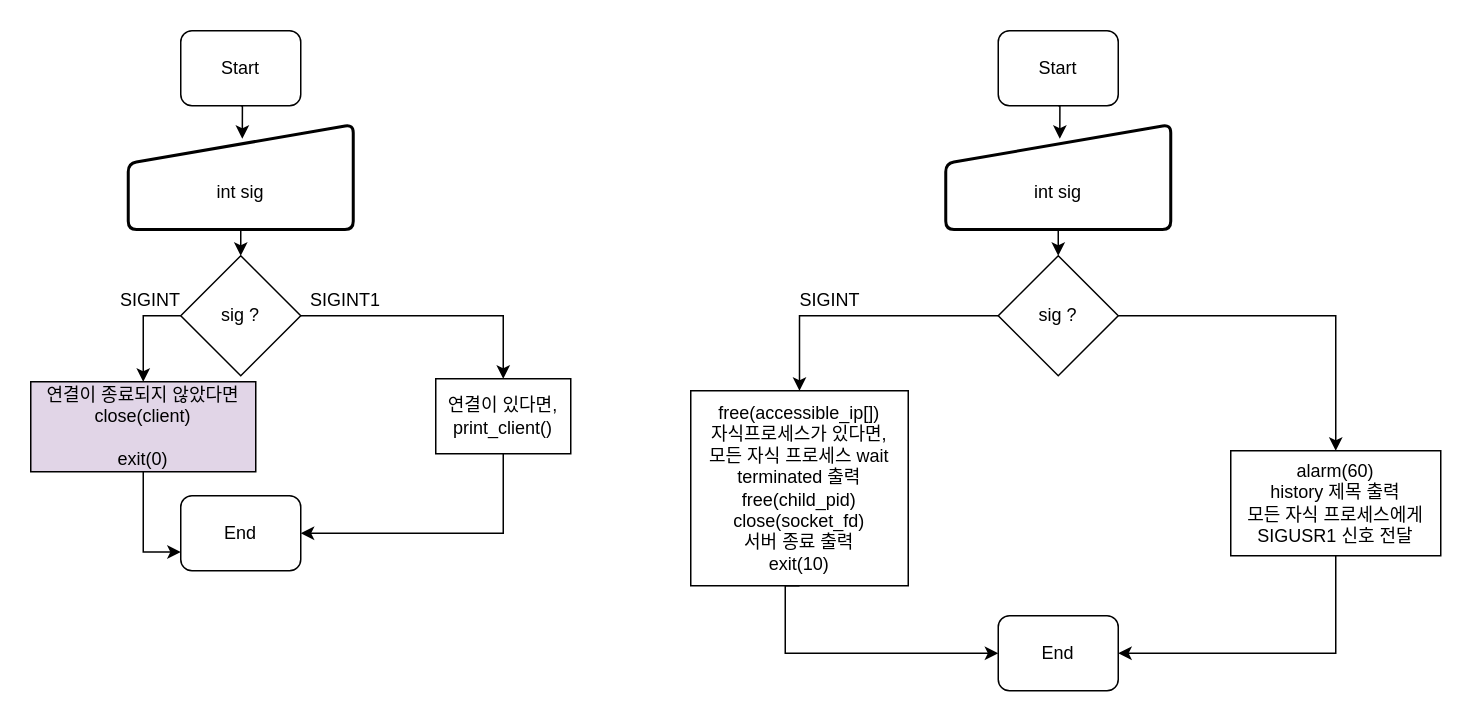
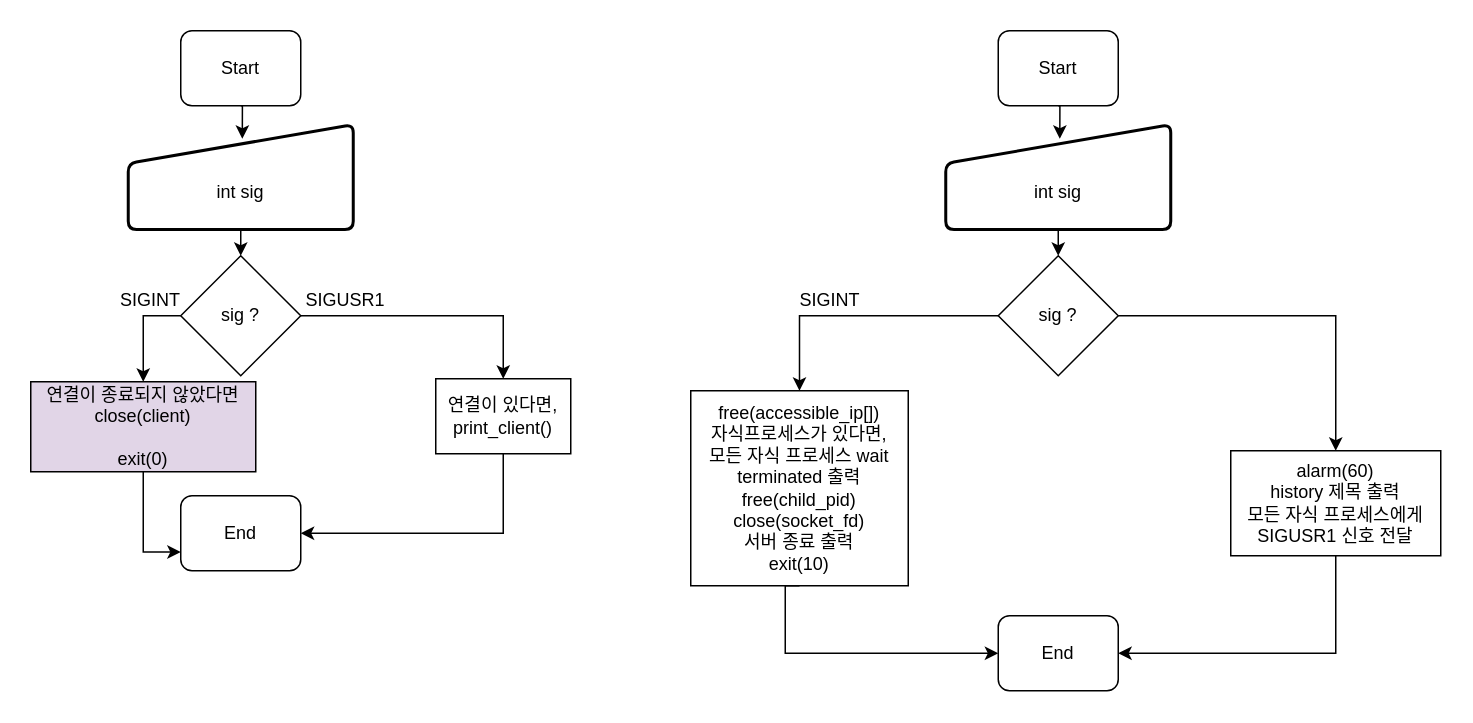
  <mxCell id="0" />
  <mxCell id="1" parent="0" />
  <mxCell id="2" style="edgeStyle=orthogonalEdgeStyle;rounded=0;orthogonalLoop=1;jettySize=auto;html=1;exitX=0.5;exitY=1;exitDx=0;exitDy=0;entryX=0.507;entryY=0.136;entryDx=0;entryDy=0;entryPerimeter=0;" parent="1" source="3" target="5" edge="1"><mxGeometry relative="1" as="geometry" /></mxCell>
  <mxCell id="3" value="Start" style="rounded=1;whiteSpace=wrap;html=1;" parent="1" vertex="1"><mxGeometry x="665" y="20" width="80" height="50" as="geometry" /></mxCell>
  <mxCell id="4" style="edgeStyle=orthogonalEdgeStyle;rounded=0;orthogonalLoop=1;jettySize=auto;html=1;exitX=0.5;exitY=1;exitDx=0;exitDy=0;entryX=0.5;entryY=0;entryDx=0;entryDy=0;" parent="1" source="5" target="23" edge="1"><mxGeometry relative="1" as="geometry" /></mxCell>
  <mxCell id="5" value="" style="verticalLabelPosition=bottom;verticalAlign=top;html=1;strokeWidth=2;shape=manualInput;whiteSpace=wrap;rounded=1;size=26;arcSize=11;" parent="1" vertex="1"><mxGeometry x="630" y="82.5" width="150" height="70" as="geometry" /></mxCell>
  <mxCell id="6" value="int sig&lt;br&gt;" style="text;html=1;strokeColor=none;fillColor=none;align=center;verticalAlign=middle;whiteSpace=wrap;rounded=0;" parent="1" vertex="1"><mxGeometry x="625" y="117.5" width="160" height="20" as="geometry" /></mxCell>
  <mxCell id="7" style="edgeStyle=orthogonalEdgeStyle;rounded=0;orthogonalLoop=1;jettySize=auto;html=1;exitX=0.5;exitY=1;exitDx=0;exitDy=0;entryX=0.507;entryY=0.136;entryDx=0;entryDy=0;entryPerimeter=0;" parent="1" source="8" target="10" edge="1"><mxGeometry relative="1" as="geometry" /></mxCell>
  <mxCell id="8" value="Start" style="rounded=1;whiteSpace=wrap;html=1;" parent="1" vertex="1"><mxGeometry x="120" y="20" width="80" height="50" as="geometry" /></mxCell>
  <mxCell id="9" style="edgeStyle=orthogonalEdgeStyle;rounded=0;orthogonalLoop=1;jettySize=auto;html=1;exitX=0.5;exitY=1;exitDx=0;exitDy=0;entryX=0.5;entryY=0;entryDx=0;entryDy=0;" parent="1" source="10" target="14" edge="1"><mxGeometry relative="1" as="geometry" /></mxCell>
  <mxCell id="10" value="" style="verticalLabelPosition=bottom;verticalAlign=top;html=1;strokeWidth=2;shape=manualInput;whiteSpace=wrap;rounded=1;size=26;arcSize=11;" parent="1" vertex="1"><mxGeometry x="85" y="82.5" width="150" height="70" as="geometry" /></mxCell>
  <mxCell id="11" value="int sig&lt;br&gt;" style="text;html=1;strokeColor=none;fillColor=none;align=center;verticalAlign=middle;whiteSpace=wrap;rounded=0;" parent="1" vertex="1"><mxGeometry x="80" y="117.5" width="160" height="20" as="geometry" /></mxCell>
  <mxCell id="12" style="edgeStyle=orthogonalEdgeStyle;rounded=0;orthogonalLoop=1;jettySize=auto;html=1;exitX=0;exitY=0.5;exitDx=0;exitDy=0;entryX=0.5;entryY=0;entryDx=0;entryDy=0;" parent="1" source="14" target="16" edge="1"><mxGeometry relative="1" as="geometry" /></mxCell>
  <mxCell id="13" style="edgeStyle=orthogonalEdgeStyle;rounded=0;orthogonalLoop=1;jettySize=auto;html=1;exitX=1;exitY=0.5;exitDx=0;exitDy=0;entryX=0.5;entryY=0;entryDx=0;entryDy=0;" parent="1" source="14" target="18" edge="1"><mxGeometry relative="1" as="geometry" /></mxCell>
  <mxCell id="14" value="sig ?" style="rhombus;whiteSpace=wrap;html=1;" parent="1" vertex="1"><mxGeometry x="120" y="170" width="80" height="80" as="geometry" /></mxCell>
  <mxCell id="15" style="edgeStyle=orthogonalEdgeStyle;rounded=0;orthogonalLoop=1;jettySize=auto;html=1;exitX=0.5;exitY=1;exitDx=0;exitDy=0;entryX=0;entryY=0.75;entryDx=0;entryDy=0;" edge="1" parent="1" source="16" target="19"><mxGeometry relative="1" as="geometry"><Array as="points"><mxPoint x="95" y="368" /></Array></mxGeometry></mxCell>
  <mxCell id="16" value="연결이 종료되지 않았다면&lt;br&gt;close(client)&lt;br&gt;&lt;br&gt;exit(0)" style="rounded=0;whiteSpace=wrap;html=1;fillColor=#e1d5e7;" parent="1" vertex="1"><mxGeometry x="20" y="254" width="150" height="60" as="geometry" /></mxCell>
  <mxCell id="17" style="edgeStyle=orthogonalEdgeStyle;rounded=0;orthogonalLoop=1;jettySize=auto;html=1;exitX=0.5;exitY=1;exitDx=0;exitDy=0;entryX=1;entryY=0.5;entryDx=0;entryDy=0;" parent="1" source="18" target="19" edge="1"><mxGeometry relative="1" as="geometry" /></mxCell>
  <mxCell id="18" value="연결이 있다면,&lt;br&gt;print_client()&lt;br&gt;" style="rounded=0;whiteSpace=wrap;html=1;" parent="1" vertex="1"><mxGeometry x="290" y="252" width="90" height="50" as="geometry" /></mxCell>
  <mxCell id="19" value="End" style="rounded=1;whiteSpace=wrap;html=1;" parent="1" vertex="1"><mxGeometry x="120" y="330" width="80" height="50" as="geometry" /></mxCell>
  <mxCell id="20" value="SIGINT" style="text;html=1;strokeColor=none;fillColor=none;align=center;verticalAlign=middle;whiteSpace=wrap;rounded=0;direction=west;" parent="1" vertex="1"><mxGeometry x="80" y="190" width="40" height="20" as="geometry" /></mxCell>
  <mxCell id="21" style="edgeStyle=orthogonalEdgeStyle;rounded=0;orthogonalLoop=1;jettySize=auto;html=1;exitX=0;exitY=0.5;exitDx=0;exitDy=0;entryX=0.5;entryY=0;entryDx=0;entryDy=0;" parent="1" source="23" target="25" edge="1"><mxGeometry relative="1" as="geometry" /></mxCell>
  <mxCell id="22" style="edgeStyle=orthogonalEdgeStyle;rounded=0;orthogonalLoop=1;jettySize=auto;html=1;exitX=1;exitY=0.5;exitDx=0;exitDy=0;entryX=0.5;entryY=0;entryDx=0;entryDy=0;" parent="1" source="23" target="27" edge="1"><mxGeometry relative="1" as="geometry" /></mxCell>
  <mxCell id="23" value="sig ?" style="rhombus;whiteSpace=wrap;html=1;" parent="1" vertex="1"><mxGeometry x="665" y="170" width="80" height="80" as="geometry" /></mxCell>
  <mxCell id="24" style="edgeStyle=orthogonalEdgeStyle;rounded=0;orthogonalLoop=1;jettySize=auto;html=1;exitX=0.5;exitY=1;exitDx=0;exitDy=0;entryX=0;entryY=0.5;entryDx=0;entryDy=0;" parent="1" source="25" target="30" edge="1"><mxGeometry relative="1" as="geometry"><Array as="points"><mxPoint x="523" y="435" /></Array></mxGeometry></mxCell>
  <mxCell id="25" value="free(accessible_ip[])&lt;br&gt;자식프로세스가 있다면,&lt;br&gt;모든 자식 프로세스 wait&lt;br&gt;terminated 출력&lt;br&gt;free(child_pid)&lt;br&gt;close(socket_fd)&lt;br&gt;서버 종료 출력&lt;br&gt;exit(10)&lt;br&gt;" style="rounded=0;whiteSpace=wrap;html=1;" parent="1" vertex="1"><mxGeometry x="460" y="260" width="145" height="130" as="geometry" /></mxCell>
  <mxCell id="26" style="edgeStyle=orthogonalEdgeStyle;rounded=0;orthogonalLoop=1;jettySize=auto;html=1;exitX=0.5;exitY=1;exitDx=0;exitDy=0;entryX=1;entryY=0.5;entryDx=0;entryDy=0;" parent="1" source="27" target="30" edge="1"><mxGeometry relative="1" as="geometry" /></mxCell>
  <mxCell id="27" value="alarm(60)&lt;br&gt;history 제목 출력&lt;br&gt;모든 자식 프로세스에게&lt;br&gt;SIGUSR1 신호 전달&lt;br&gt;" style="rounded=0;whiteSpace=wrap;html=1;" parent="1" vertex="1"><mxGeometry x="820" y="300" width="140" height="70" as="geometry" /></mxCell>
  <mxCell id="28" value="SIGINT" style="text;html=1;strokeColor=none;fillColor=none;align=center;verticalAlign=middle;whiteSpace=wrap;rounded=0;direction=west;" parent="1" vertex="1"><mxGeometry x="532.5" y="190" width="40" height="20" as="geometry" /></mxCell>
- <mxCell id="29" value="SIGINT1" style="text;html=1;strokeColor=none;fillColor=none;align=center;verticalAlign=middle;whiteSpace=wrap;rounded=0;" parent="1" vertex="1"><mxGeometry x="210" y="190" width="40" height="20" as="geometry" /></mxCell>
+ <mxCell id="29" value="SIGUSR1" style="text;html=1;strokeColor=none;fillColor=none;align=center;verticalAlign=middle;whiteSpace=wrap;rounded=0;" parent="1" vertex="1"><mxGeometry x="210" y="190" width="40" height="20" as="geometry" /></mxCell>
  <mxCell id="30" value="End" style="rounded=1;whiteSpace=wrap;html=1;" parent="1" vertex="1"><mxGeometry x="665" y="410" width="80" height="50" as="geometry" /></mxCell>
